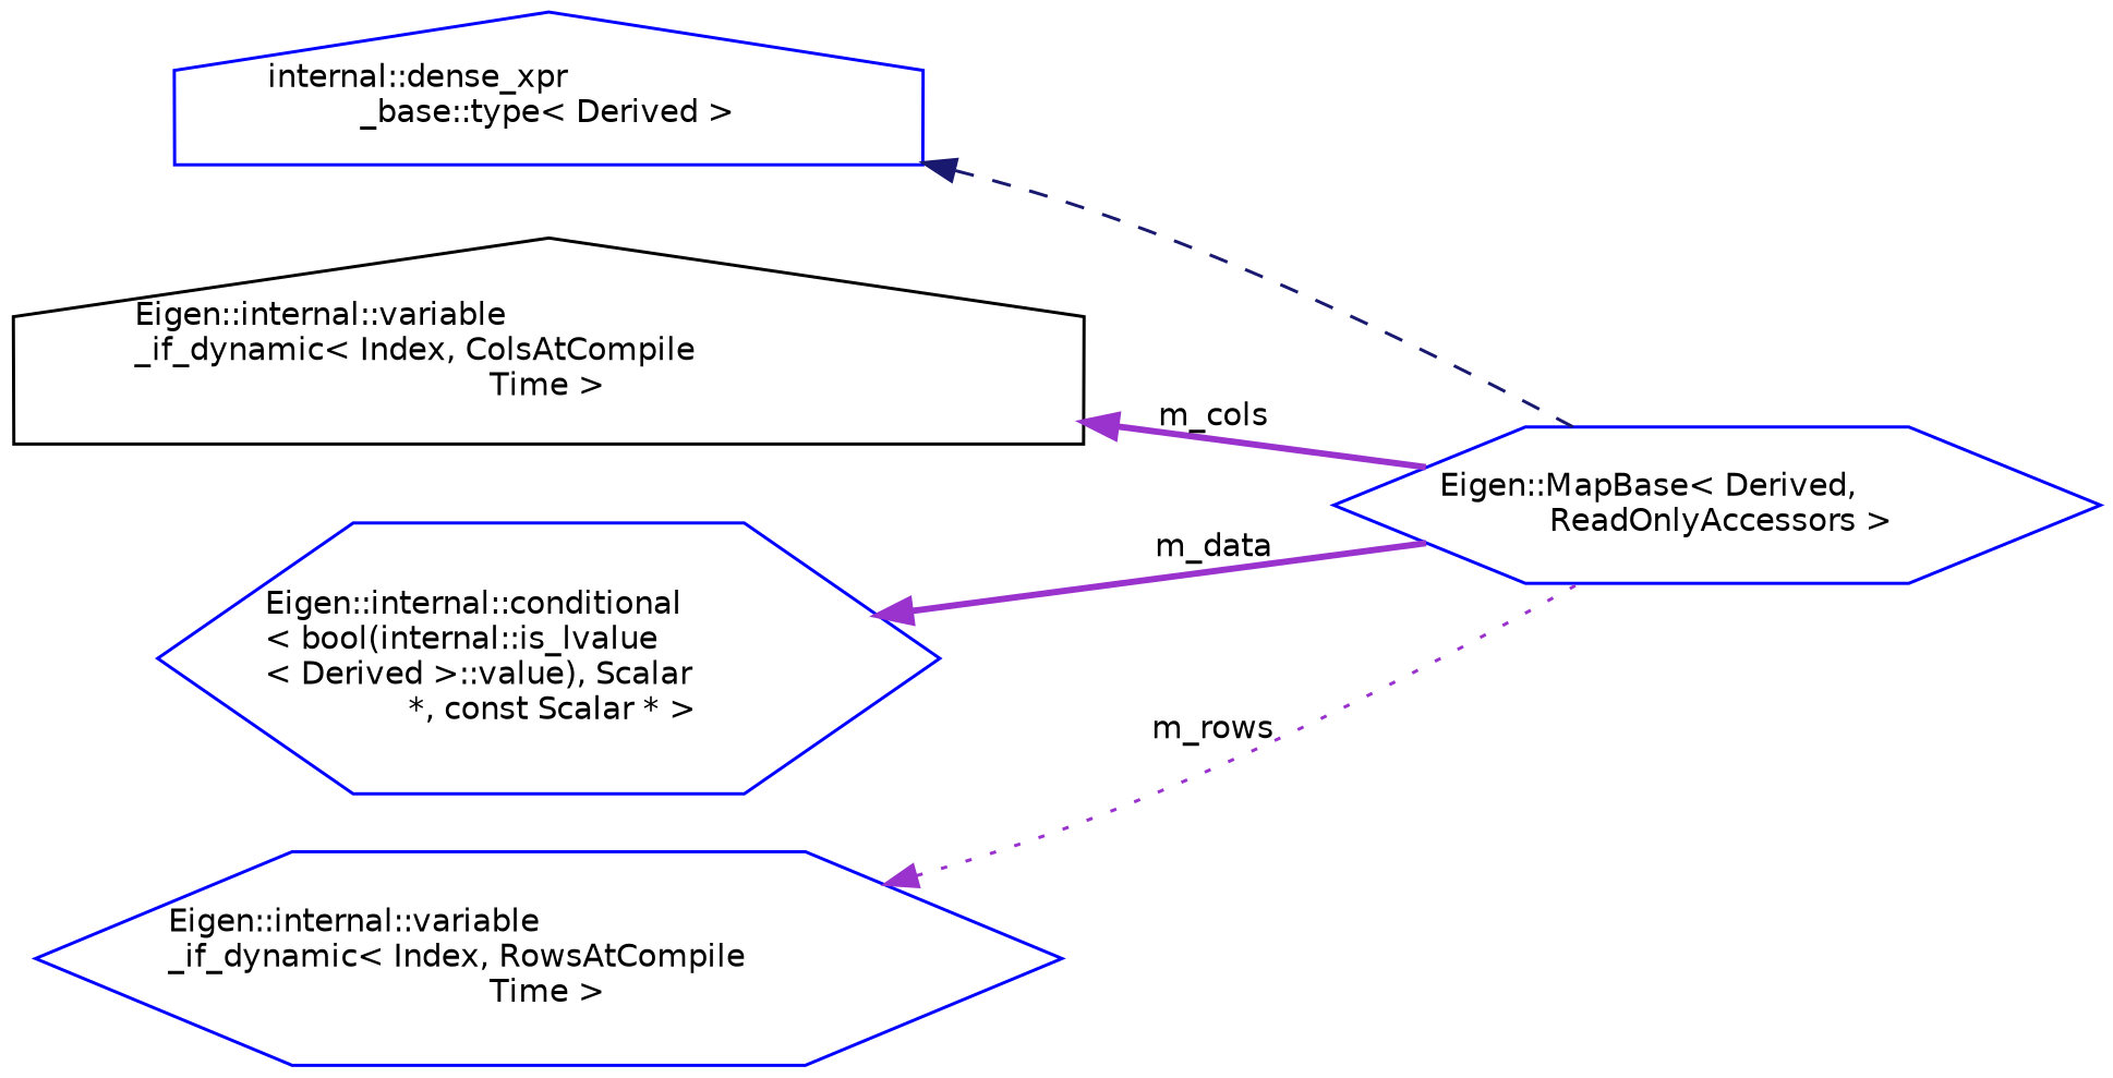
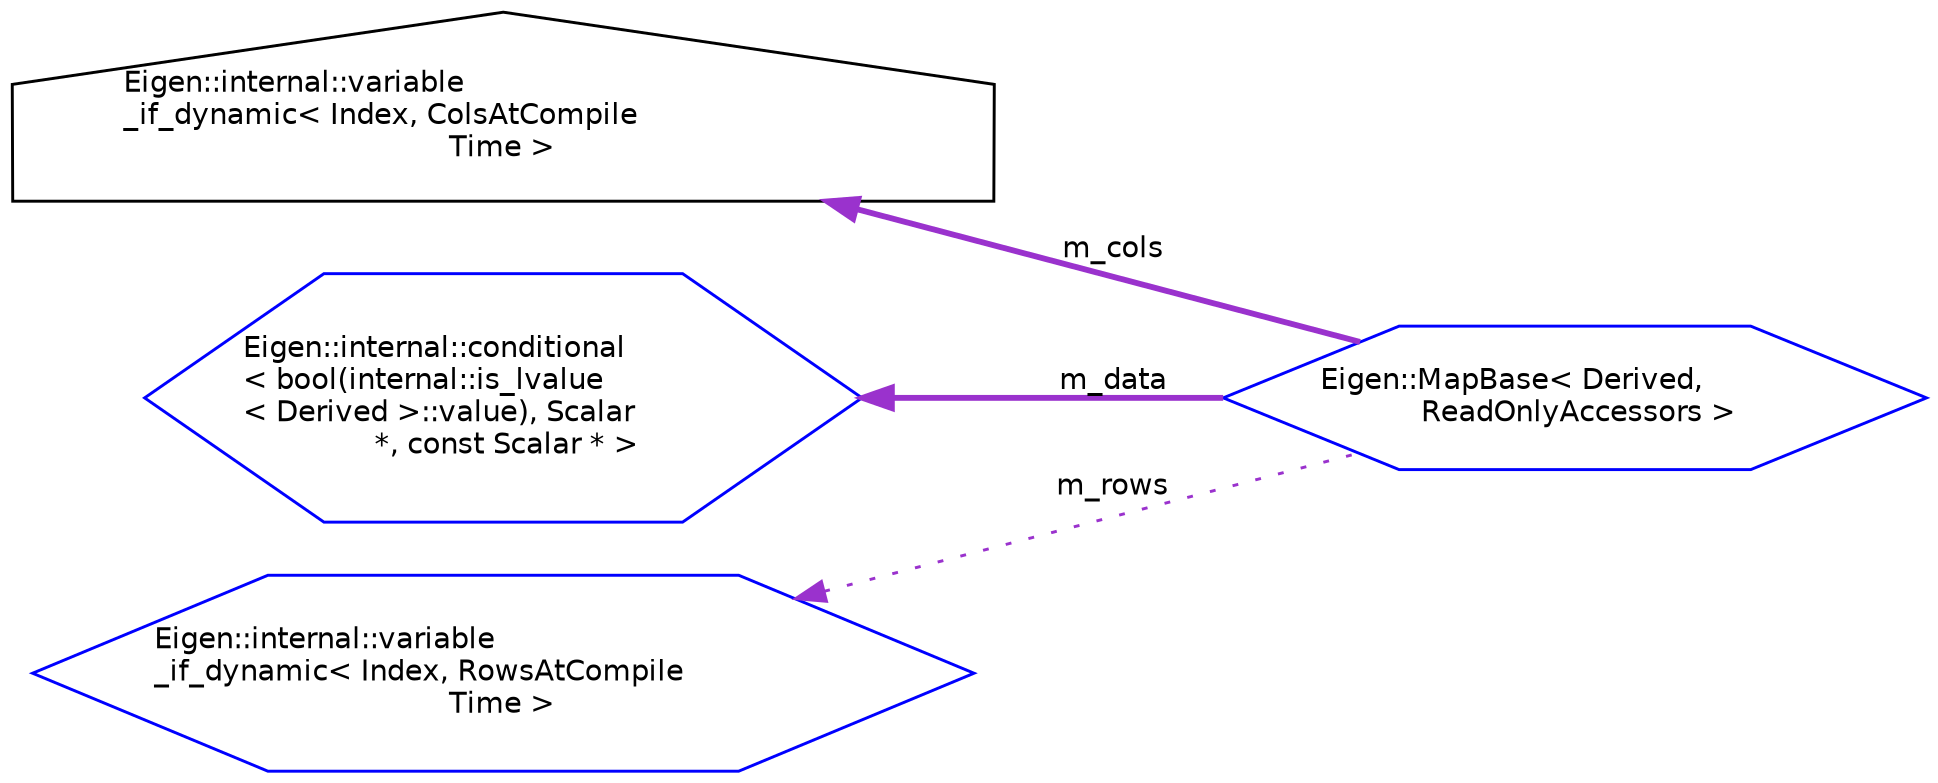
  digraph {
    rankdir=LR
    node [color=blue fillcolor=white fontname=Helvetica fontsize=10 shape=hexagon style=filled]
    edge [color=darkorchid3 dir=back fontname=Helvetica fontsize=10 labelfontname=Helvetica labelfontsize=10 style=bold]
    n1 [height=0.2 label="Eigen::MapBase\< Derived,\l ReadOnlyAccessors \>" width=0.4]
-   n2 [height=0.2 label="internal::dense_xpr\l_base::type\< Derived \>" shape=house width=0.4]
    n3 [color=black height=0.2 label="Eigen::internal::variable\l_if_dynamic\< Index, ColsAtCompile\lTime \>" shape=house width=0.4]
    n4 [height=0.2 label="Eigen::internal::conditional\l\< bool(internal::is_lvalue\l\< Derived \>::value), Scalar\l *, const Scalar * \>" width=0.4]
    n5 [height=0.2 label="Eigen::internal::variable\l_if_dynamic\< Index, RowsAtCompile\lTime \>" width=0.4]
-   n2 -> n1 [color=midnightblue style=dashed]
    n3 -> n1 [label=" m_cols"]
    n4 -> n1 [label=" m_data"]
    n5 -> n1 [label=" m_rows" style=dotted]
  }
